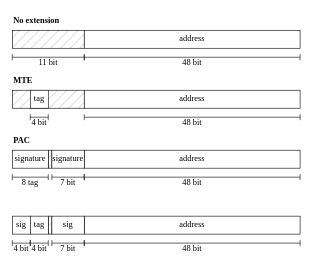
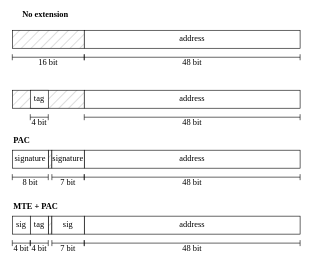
  <mxCell id="0" />
  <mxCell id="1" parent="0" />
  <mxCell id="2" value="" style="rounded=0;whiteSpace=wrap;html=1;fillStyle=hatch;fillColor=#B3B3B3;fontFamily=Computer Modern;" parent="1" vertex="1"><mxGeometry x="20" y="50" width="120" height="30" as="geometry" /></mxCell>
  <mxCell id="3" value="" style="rounded=0;whiteSpace=wrap;html=1;" parent="1" vertex="1"><mxGeometry x="140" y="50" width="360" height="30" as="geometry" /></mxCell>
  <mxCell id="4" value="" style="shape=crossbar;whiteSpace=wrap;html=1;rounded=1;" parent="1" vertex="1"><mxGeometry x="20" y="90" width="120" height="10" as="geometry" /></mxCell>
  <mxCell id="5" value="" style="shape=crossbar;whiteSpace=wrap;html=1;rounded=1;" parent="1" vertex="1"><mxGeometry x="140" y="90" width="360" height="10" as="geometry" /></mxCell>
  <mxCell id="6" value="address" style="text;html=1;strokeColor=none;fillColor=none;align=center;verticalAlign=middle;whiteSpace=wrap;rounded=0;fontFamily=Computer Modern;fontSize=14;" parent="1" vertex="1"><mxGeometry x="290" y="50" width="60" height="30" as="geometry" /></mxCell>
- <mxCell id="7" value="11 bit" style="text;html=1;strokeColor=none;fillColor=none;align=center;verticalAlign=middle;whiteSpace=wrap;rounded=0;fontFamily=Computer Modern;fontSize=14;" parent="1" vertex="1"><mxGeometry x="20" y="90" width="120" height="30" as="geometry" /></mxCell>
+ <mxCell id="7" value="16 bit" style="text;html=1;strokeColor=none;fillColor=none;align=center;verticalAlign=middle;whiteSpace=wrap;rounded=0;fontFamily=Computer Modern;fontSize=14;" parent="1" vertex="1"><mxGeometry x="20" y="90" width="120" height="30" as="geometry" /></mxCell>
  <mxCell id="8" value="48 bit" style="text;html=1;strokeColor=none;fillColor=none;align=center;verticalAlign=middle;whiteSpace=wrap;rounded=0;fontFamily=Computer Modern;fontSize=14;" parent="1" vertex="1"><mxGeometry x="290" y="90" width="60" height="30" as="geometry" /></mxCell>
  <mxCell id="9" value="" style="rounded=0;whiteSpace=wrap;html=1;fillStyle=hatch;fillColor=#B3B3B3;fontFamily=Computer Modern;" parent="1" vertex="1"><mxGeometry x="20" y="150" width="120" height="30" as="geometry" /></mxCell>
  <mxCell id="10" value="address" style="rounded=0;whiteSpace=wrap;html=1;fontSize=14;fontFamily=Computer Modern;" parent="1" vertex="1"><mxGeometry x="140" y="150" width="360" height="30" as="geometry" /></mxCell>
  <mxCell id="11" value="" style="shape=crossbar;whiteSpace=wrap;html=1;rounded=1;" parent="1" vertex="1"><mxGeometry x="50" y="190" width="30" height="10" as="geometry" /></mxCell>
  <mxCell id="12" value="" style="shape=crossbar;whiteSpace=wrap;html=1;rounded=1;" parent="1" vertex="1"><mxGeometry x="140" y="190" width="360" height="10" as="geometry" /></mxCell>
  <mxCell id="13" value="4 bit" style="text;html=1;strokeColor=none;fillColor=none;align=center;verticalAlign=middle;whiteSpace=wrap;rounded=0;fontFamily=Computer Modern;fontSize=14;" parent="1" vertex="1"><mxGeometry x="50" y="190" width="30" height="30" as="geometry" /></mxCell>
  <mxCell id="14" value="48 bit" style="text;html=1;strokeColor=none;fillColor=none;align=center;verticalAlign=middle;whiteSpace=wrap;rounded=0;fontFamily=Computer Modern;fontSize=14;" parent="1" vertex="1"><mxGeometry x="290" y="190" width="60" height="30" as="geometry" /></mxCell>
  <mxCell id="15" value="tag" style="rounded=0;whiteSpace=wrap;html=1;fontSize=14;fontFamily=Computer Modern;" parent="1" vertex="1"><mxGeometry x="50" y="150" width="30" height="30" as="geometry" /></mxCell>
- <mxCell id="16" value="MTE" style="text;html=1;strokeColor=none;fillColor=none;align=left;verticalAlign=middle;whiteSpace=wrap;rounded=0;fontSize=14;fontFamily=Computer Modern;fontStyle=1" parent="1" vertex="1"><mxGeometry x="20" y="120" width="60" height="30" as="geometry" /></mxCell>
- <mxCell id="17" value="No extension" style="text;html=1;strokeColor=none;fillColor=none;align=left;verticalAlign=middle;whiteSpace=wrap;rounded=0;fontSize=14;fontFamily=Computer Modern;fontStyle=1" parent="1" vertex="1"><mxGeometry x="20" y="20" width="100" height="30" as="geometry" /></mxCell>
+ <mxCell id="17" value="No extension" style="text;html=1;strokeColor=none;fillColor=none;align=left;verticalAlign=middle;whiteSpace=wrap;rounded=0;fontSize=14;fontFamily=Computer Modern;fontStyle=1" parent="1" vertex="1"><mxGeometry x="35" y="10" width="100" height="30" as="geometry" /></mxCell>
  <mxCell id="18" value="" style="rounded=0;whiteSpace=wrap;html=1;fillStyle=hatch;fillColor=#B3B3B3;fontFamily=Computer Modern;" parent="1" vertex="1"><mxGeometry x="80" y="250" width="6" height="30" as="geometry" /></mxCell>
  <mxCell id="19" value="address" style="rounded=0;whiteSpace=wrap;html=1;fontSize=14;fontFamily=Computer Modern;" parent="1" vertex="1"><mxGeometry x="140" y="250" width="360" height="30" as="geometry" /></mxCell>
  <mxCell id="20" value="" style="shape=crossbar;whiteSpace=wrap;html=1;rounded=1;" parent="1" vertex="1"><mxGeometry x="20" y="290" width="60" height="10" as="geometry" /></mxCell>
  <mxCell id="21" value="" style="shape=crossbar;whiteSpace=wrap;html=1;rounded=1;" parent="1" vertex="1"><mxGeometry x="140" y="290" width="360" height="10" as="geometry" /></mxCell>
- <mxCell id="22" value="8 tag" style="text;html=1;strokeColor=none;fillColor=none;align=center;verticalAlign=middle;whiteSpace=wrap;rounded=0;fontFamily=Computer Modern;fontSize=14;" parent="1" vertex="1"><mxGeometry x="20" y="290" width="60" height="30" as="geometry" /></mxCell>
+ <mxCell id="22" value="8 bit" style="text;html=1;strokeColor=none;fillColor=none;align=center;verticalAlign=middle;whiteSpace=wrap;rounded=0;fontFamily=Computer Modern;fontSize=14;" parent="1" vertex="1"><mxGeometry x="20" y="290" width="60" height="30" as="geometry" /></mxCell>
  <mxCell id="23" value="48 bit" style="text;html=1;strokeColor=none;fillColor=none;align=center;verticalAlign=middle;whiteSpace=wrap;rounded=0;fontFamily=Computer Modern;fontSize=14;" parent="1" vertex="1"><mxGeometry x="290" y="290" width="60" height="30" as="geometry" /></mxCell>
  <mxCell id="24" value="signature" style="rounded=0;whiteSpace=wrap;html=1;fontSize=14;fontFamily=Computer Modern;" parent="1" vertex="1"><mxGeometry x="20" y="250" width="60" height="30" as="geometry" /></mxCell>
  <mxCell id="25" value="signature" style="rounded=0;whiteSpace=wrap;html=1;fontSize=14;fontFamily=Computer Modern;" parent="1" vertex="1"><mxGeometry x="86" y="250" width="54" height="30" as="geometry" /></mxCell>
  <mxCell id="26" value="" style="shape=crossbar;whiteSpace=wrap;html=1;rounded=1;" parent="1" vertex="1"><mxGeometry x="86" y="290" width="54" height="10" as="geometry" /></mxCell>
  <mxCell id="27" value="7 bit" style="text;html=1;strokeColor=none;fillColor=none;align=center;verticalAlign=middle;whiteSpace=wrap;rounded=0;fontFamily=Computer Modern;fontSize=14;" parent="1" vertex="1"><mxGeometry x="86" y="290" width="54" height="30" as="geometry" /></mxCell>
  <mxCell id="28" value="PAC" style="text;html=1;strokeColor=none;fillColor=none;align=left;verticalAlign=middle;whiteSpace=wrap;rounded=0;fontSize=14;fontFamily=Computer Modern;fontStyle=1" parent="1" vertex="1"><mxGeometry x="20" y="220" width="60" height="30" as="geometry" /></mxCell>
  <mxCell id="29" value="" style="rounded=0;whiteSpace=wrap;html=1;fillStyle=hatch;fillColor=#B3B3B3;fontFamily=Computer Modern;" parent="1" vertex="1"><mxGeometry x="80" y="360" width="6" height="30" as="geometry" /></mxCell>
  <mxCell id="30" value="address" style="rounded=0;whiteSpace=wrap;html=1;fontSize=14;fontFamily=Computer Modern;" parent="1" vertex="1"><mxGeometry x="140" y="360" width="360" height="30" as="geometry" /></mxCell>
  <mxCell id="31" value="" style="shape=crossbar;whiteSpace=wrap;html=1;rounded=1;" parent="1" vertex="1"><mxGeometry x="20" y="400" width="30" height="10" as="geometry" /></mxCell>
  <mxCell id="32" value="" style="shape=crossbar;whiteSpace=wrap;html=1;rounded=1;" parent="1" vertex="1"><mxGeometry x="140" y="400" width="360" height="10" as="geometry" /></mxCell>
  <mxCell id="33" value="4&amp;nbsp;bit" style="text;html=1;strokeColor=none;fillColor=none;align=center;verticalAlign=middle;whiteSpace=wrap;rounded=0;fontFamily=Computer Modern;fontSize=14;" parent="1" vertex="1"><mxGeometry x="20" y="400" width="30" height="30" as="geometry" /></mxCell>
  <mxCell id="34" value="48 bit" style="text;html=1;strokeColor=none;fillColor=none;align=center;verticalAlign=middle;whiteSpace=wrap;rounded=0;fontFamily=Computer Modern;fontSize=14;" parent="1" vertex="1"><mxGeometry x="290" y="400" width="60" height="30" as="geometry" /></mxCell>
  <mxCell id="35" value="sig" style="rounded=0;whiteSpace=wrap;html=1;fontSize=14;fontFamily=Computer Modern;" parent="1" vertex="1"><mxGeometry x="20" y="360" width="30" height="30" as="geometry" /></mxCell>
  <mxCell id="36" value="sig" style="rounded=0;whiteSpace=wrap;html=1;fontSize=14;fontFamily=Computer Modern;" parent="1" vertex="1"><mxGeometry x="86" y="360" width="54" height="30" as="geometry" /></mxCell>
  <mxCell id="37" value="" style="shape=crossbar;whiteSpace=wrap;html=1;rounded=1;" parent="1" vertex="1"><mxGeometry x="86" y="400" width="54" height="10" as="geometry" /></mxCell>
  <mxCell id="38" value="7 bit" style="text;html=1;strokeColor=none;fillColor=none;align=center;verticalAlign=middle;whiteSpace=wrap;rounded=0;fontFamily=Computer Modern;fontSize=14;" parent="1" vertex="1"><mxGeometry x="86" y="400" width="54" height="30" as="geometry" /></mxCell>
  <mxCell id="39" value="" style="shape=crossbar;whiteSpace=wrap;html=1;rounded=1;" parent="1" vertex="1"><mxGeometry x="50" y="400" width="30" height="10" as="geometry" /></mxCell>
  <mxCell id="40" value="4&amp;nbsp;bit" style="text;html=1;strokeColor=none;fillColor=none;align=center;verticalAlign=middle;whiteSpace=wrap;rounded=0;fontFamily=Computer Modern;fontSize=14;" parent="1" vertex="1"><mxGeometry x="50" y="400" width="30" height="30" as="geometry" /></mxCell>
  <mxCell id="41" value="tag" style="rounded=0;whiteSpace=wrap;html=1;fontSize=14;fontFamily=Computer Modern;" parent="1" vertex="1"><mxGeometry x="50" y="360" width="30" height="30" as="geometry" /></mxCell>
+ <mxCell id="42" value="MTE + PAC" style="text;html=1;strokeColor=none;fillColor=none;align=left;verticalAlign=middle;whiteSpace=wrap;rounded=0;fontSize=14;fontFamily=Computer Modern;fontStyle=1" parent="1" vertex="1"><mxGeometry x="20" y="330" width="130" height="30" as="geometry" /></mxCell>
